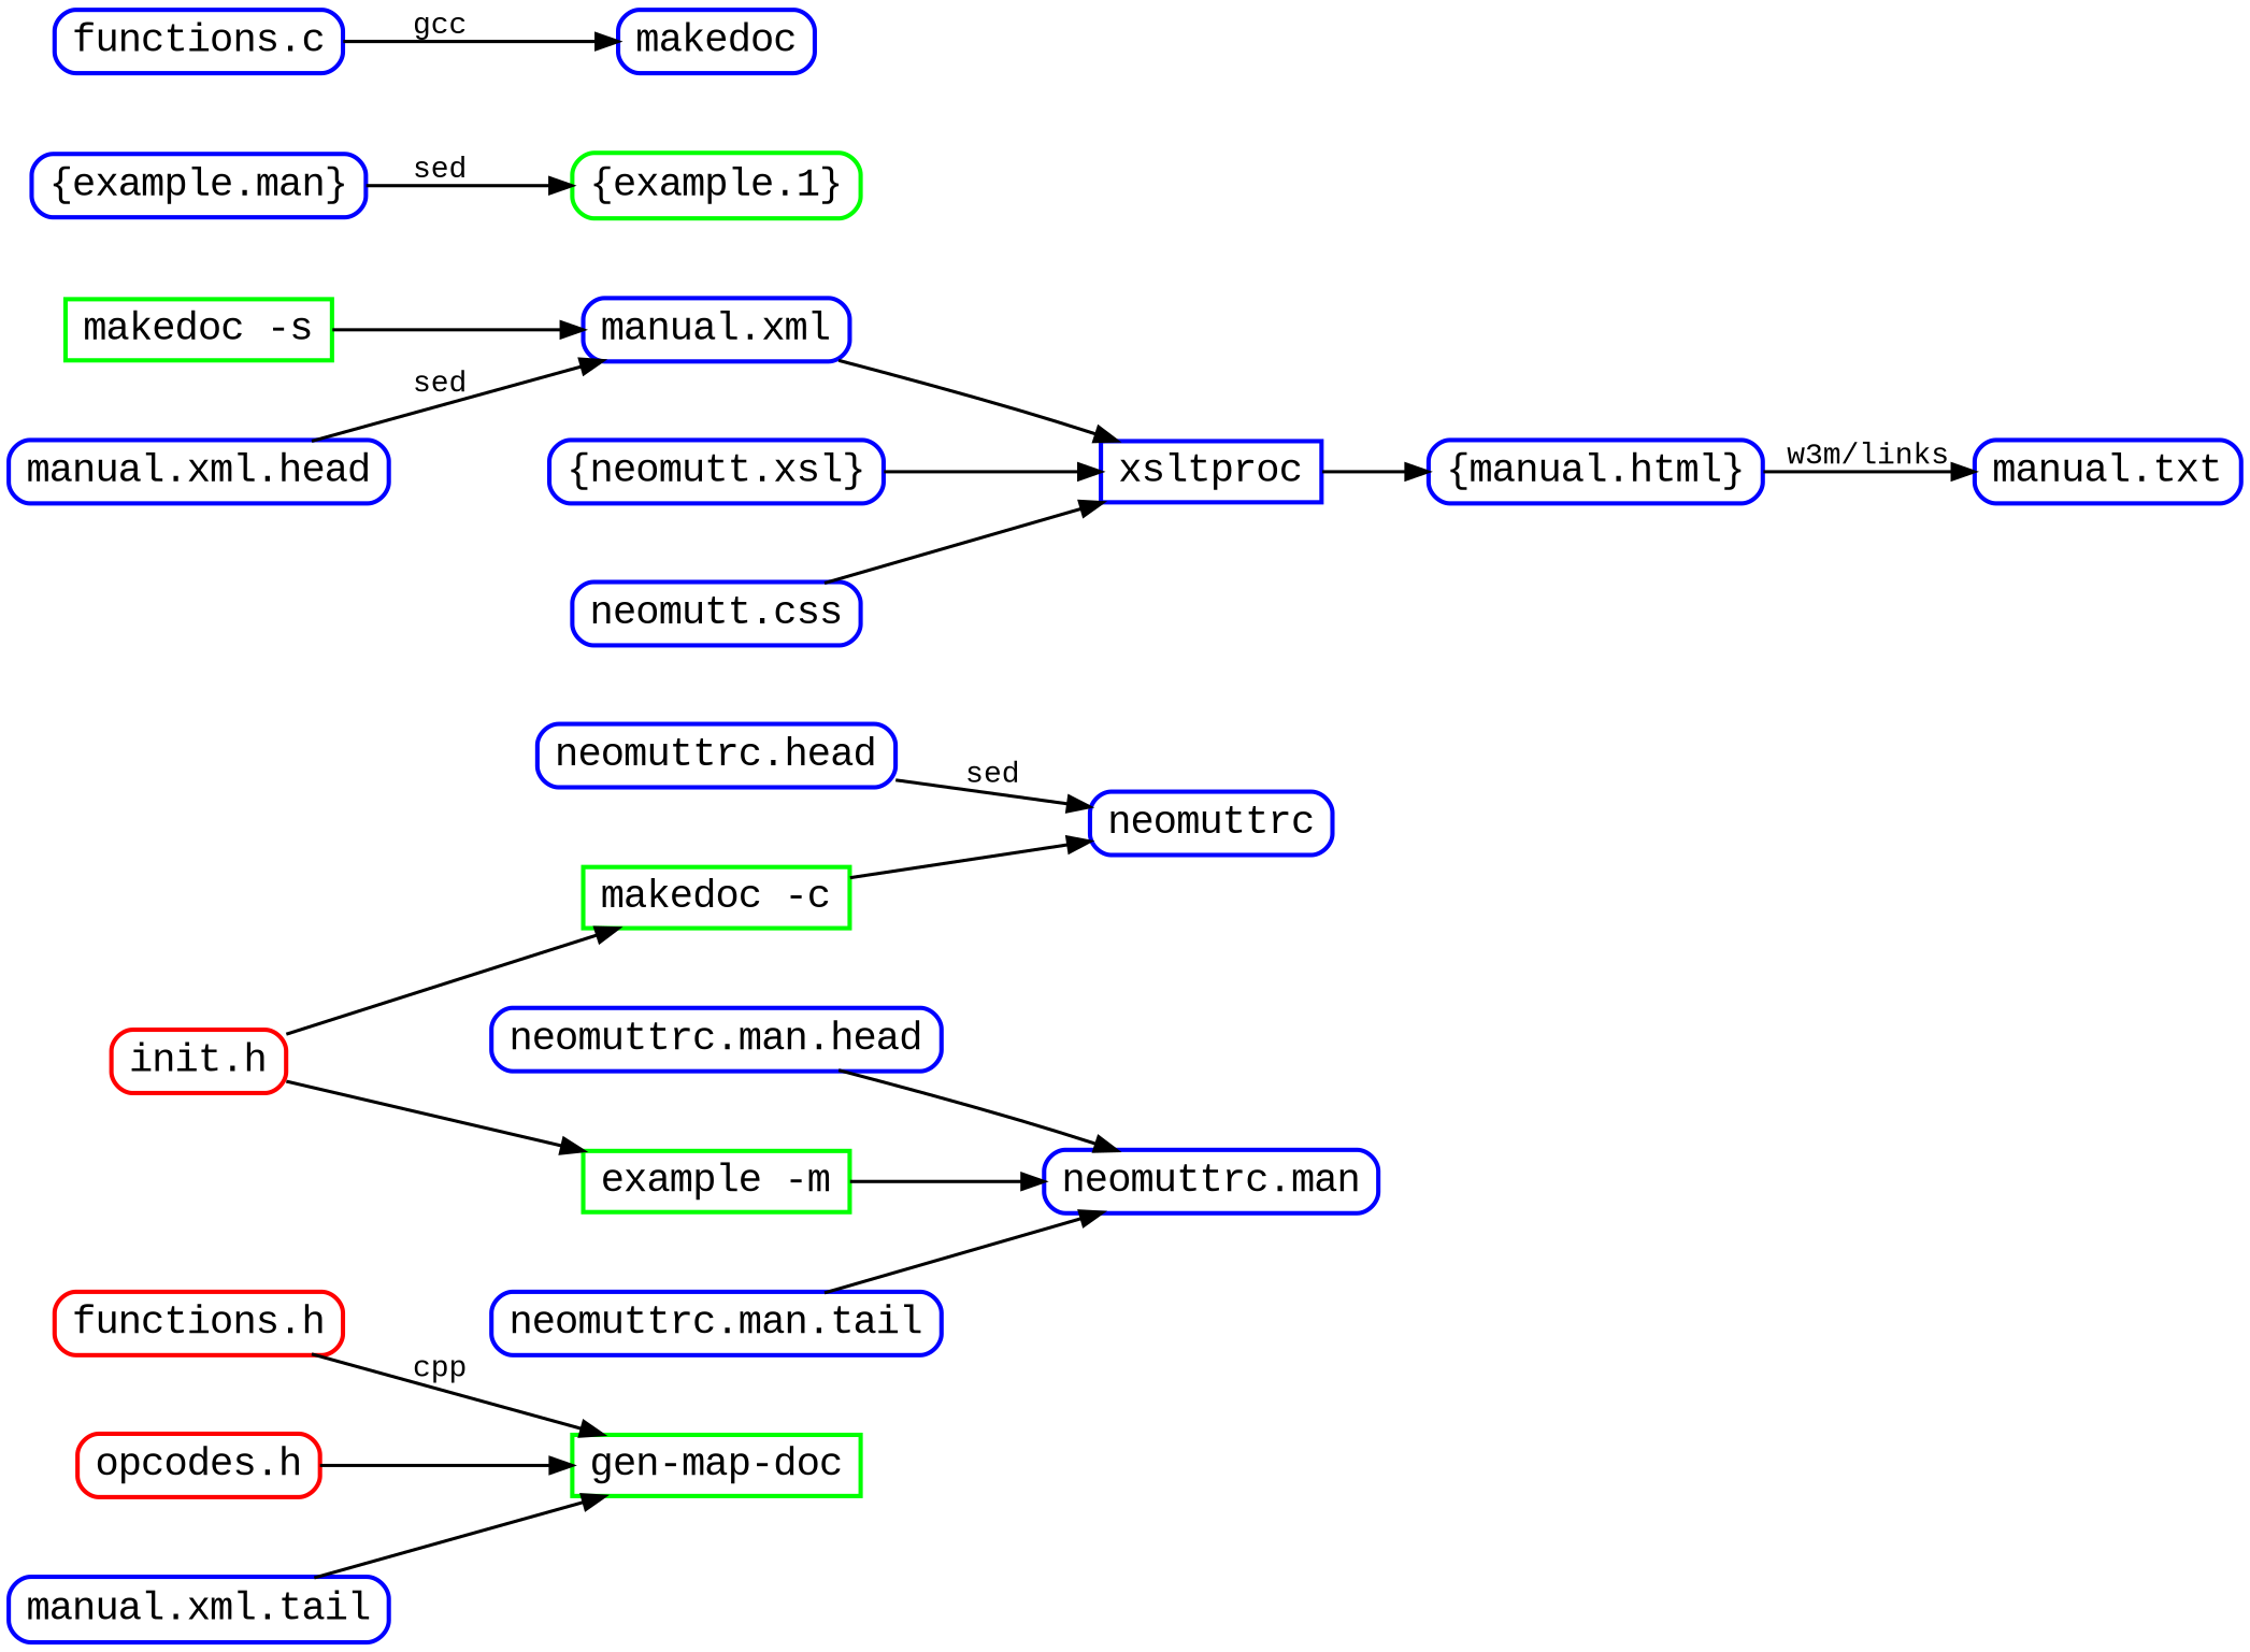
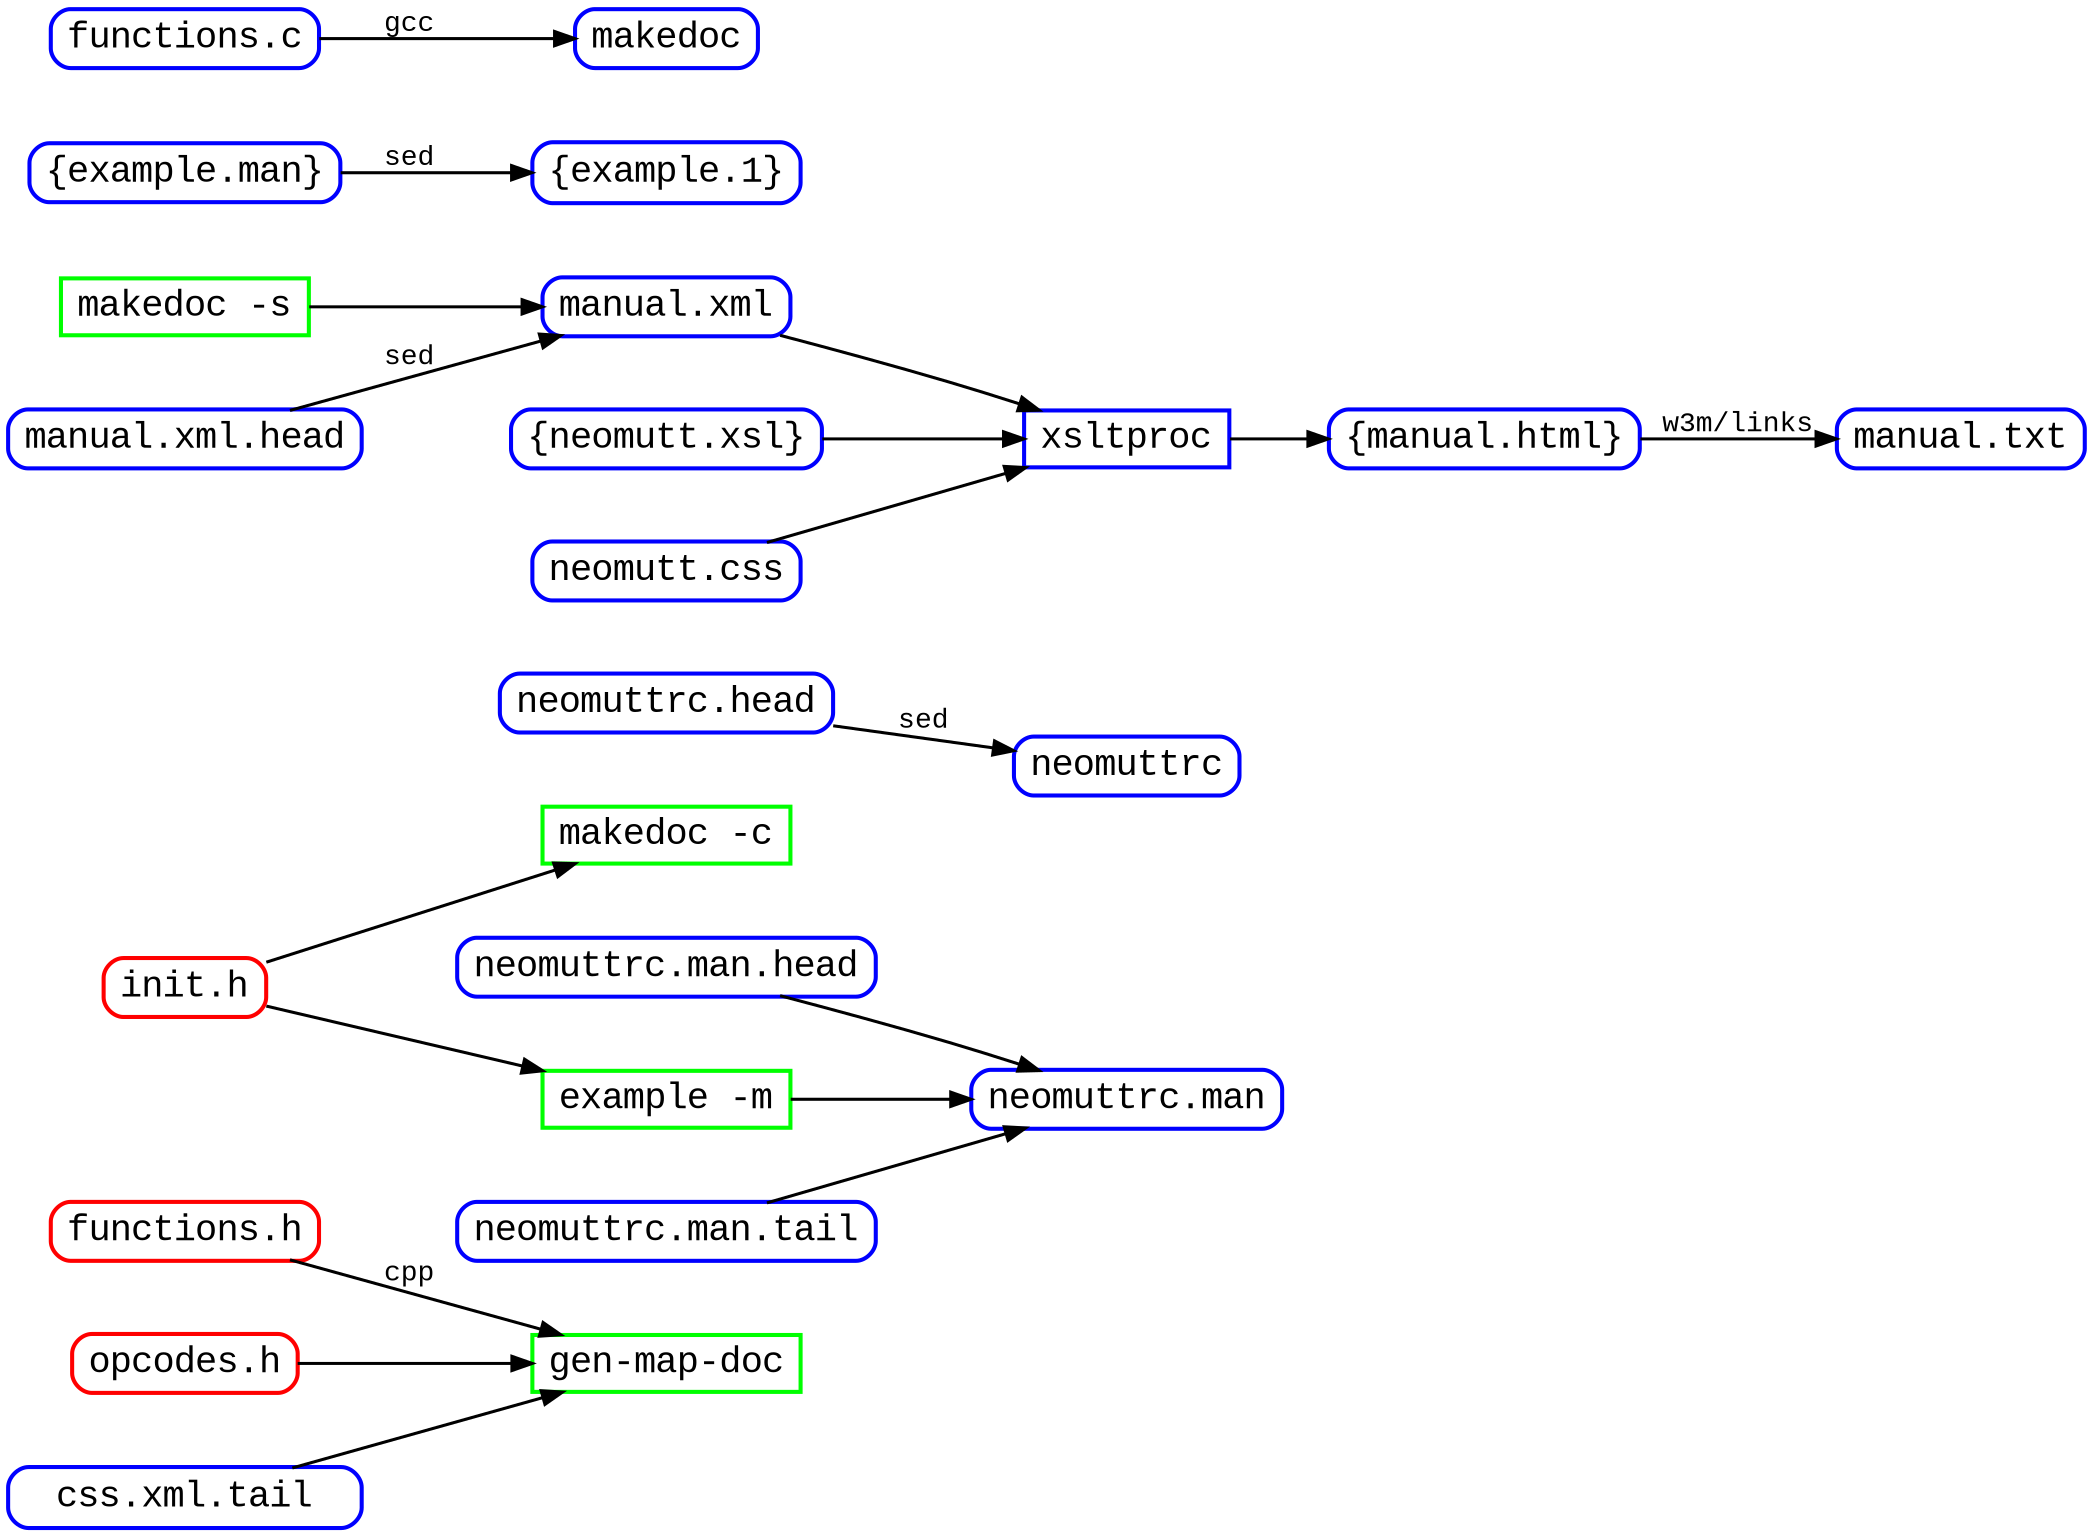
  digraph {
    fontname="Liberation Mono"
    nodesep=0.5
    rankdir=LR
    ranksep=0.3
    node [color=blue fontcolor=black fontname="Liberation Mono" fontsize=18 penwidth=2.0 shape=Mrecord style=solid]
    edge [arrowsize=1.0 color="#000000" fontname="Liberation Mono" penwidth=1.5]
    n1 [color=red height=0.2 label="functions.h"]
    n2 [color=green height=0.2 label="gen-map-doc" shape=box]
    n3 [color=red height=0.2 label="opcodes.h"]
    n4 [color=red height=0.2 label="init.h"]
    n5 [color=green height=0.2 label="makedoc -c" shape=box]
    n6 [color=green height=0.2 label="example -m" shape=box]
    n7 [height=0.2 label=neomuttrc]
    n8 [height=0.2 label="neomuttrc.man"]
    n9 [color=green height=0.2 label="makedoc -s" shape=box]
    n10 [height=0.2 label="manual.xml"]
-   n11 [color=green height=0.2 label="\{example.1\}"]
+   n11 [height=0.2 label="\{example.1\}"]
    n12 [height=0.2 label="\{example.man\}"]
    n13 [height=0.2 label="\{neomutt.xsl\}"]
    n14 [height=0.2 label=xsltproc shape=box]
    n15 [height=0.2 label="\{manual.html\}"]
    n16 [height=0.2 label="functions.c"]
    makedoc [height=0.2]
    n18 [height=0.2 label="manual.txt"]
    n19 [height=0.2 label="manual.xml.head"]
-   n20 [height=0.2 label="manual.xml.tail"]
+   n20 [height=0.2 label="css.xml.tail"]
    n21 [height=0.2 label="neomuttrc.head"]
    n22 [height=0.2 label="neomuttrc.man.head"]
    n23 [height=0.2 label="neomuttrc.man.tail"]
    n24 [height=0.2 label="neomutt.css"]
    n1 -> n2 [label=cpp]
    n3 -> n2
    n4 -> n5
    n4 -> n6
-   n5 -> n7
    n6 -> n8
    n9 -> n10
    n10 -> n14
    n12 -> n11 [label=sed]
    n13 -> n14
    n14 -> n15
    n15 -> n18 [label="w3m/links"]
    n16 -> makedoc [label=gcc]
    n19 -> n10 [label=sed]
    n20 -> n2
    n21 -> n7 [label=sed]
    n22 -> n8
    n23 -> n8
    n24 -> n14
  }
